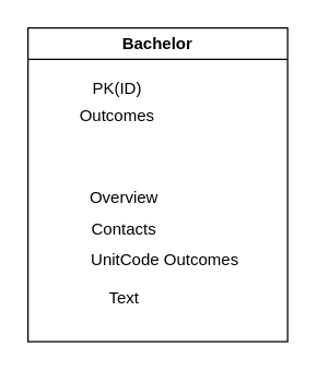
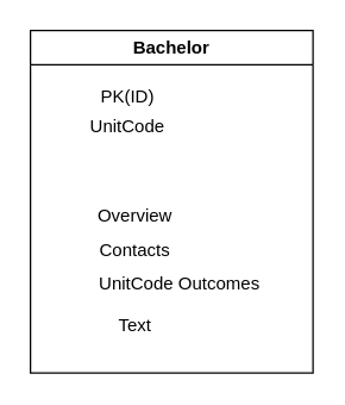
  <mxCell id="0" />
  <mxCell id="1" parent="0" />
  <mxCell id="2" value="Bachelor" style="swimlane;whiteSpace=wrap;html=1;" vertex="1" parent="1"><mxGeometry x="20" y="20" width="190" height="230" as="geometry" /></mxCell>
  <mxCell id="3" value="PK(ID)" style="text;html=1;align=center;verticalAlign=middle;resizable=0;points=[];autosize=1;strokeColor=none;fillColor=none;" vertex="1" parent="2"><mxGeometry x="35" y="30" width="60" height="30" as="geometry" /></mxCell>
  <mxCell id="4" value="Overview" style="text;html=1;align=center;verticalAlign=middle;resizable=0;points=[];autosize=1;strokeColor=none;fillColor=none;" vertex="1" parent="2"><mxGeometry x="35" y="110" width="70" height="30" as="geometry" /></mxCell>
  <mxCell id="5" value="Contacts" style="text;html=1;align=center;verticalAlign=middle;resizable=0;points=[];autosize=1;strokeColor=none;fillColor=none;" vertex="1" parent="2"><mxGeometry x="35" y="133" width="70" height="30" as="geometry" /></mxCell>
  <mxCell id="6" value="UnitCode Outcomes" style="text;html=1;align=center;verticalAlign=middle;resizable=0;points=[];autosize=1;strokeColor=none;fillColor=none;" vertex="1" parent="2"><mxGeometry x="35" y="155" width="130" height="30" as="geometry" /></mxCell>
  <mxCell id="7" value="Text" style="text;html=1;align=center;verticalAlign=middle;resizable=0;points=[];autosize=1;strokeColor=none;fillColor=none;" vertex="1" parent="2"><mxGeometry x="45" y="183" width="50" height="30" as="geometry" /></mxCell>
- <mxCell id="8" value="Outcomes" style="text;html=1;align=center;verticalAlign=middle;resizable=0;points=[];autosize=1;strokeColor=none;fillColor=none;" vertex="1" parent="2"><mxGeometry x="30" y="50" width="70" height="30" as="geometry" /></mxCell>
+ <mxCell id="8" value="UnitCode" style="text;html=1;align=center;verticalAlign=middle;resizable=0;points=[];autosize=1;strokeColor=none;fillColor=none;" vertex="1" parent="2"><mxGeometry x="30" y="50" width="70" height="30" as="geometry" /></mxCell>
